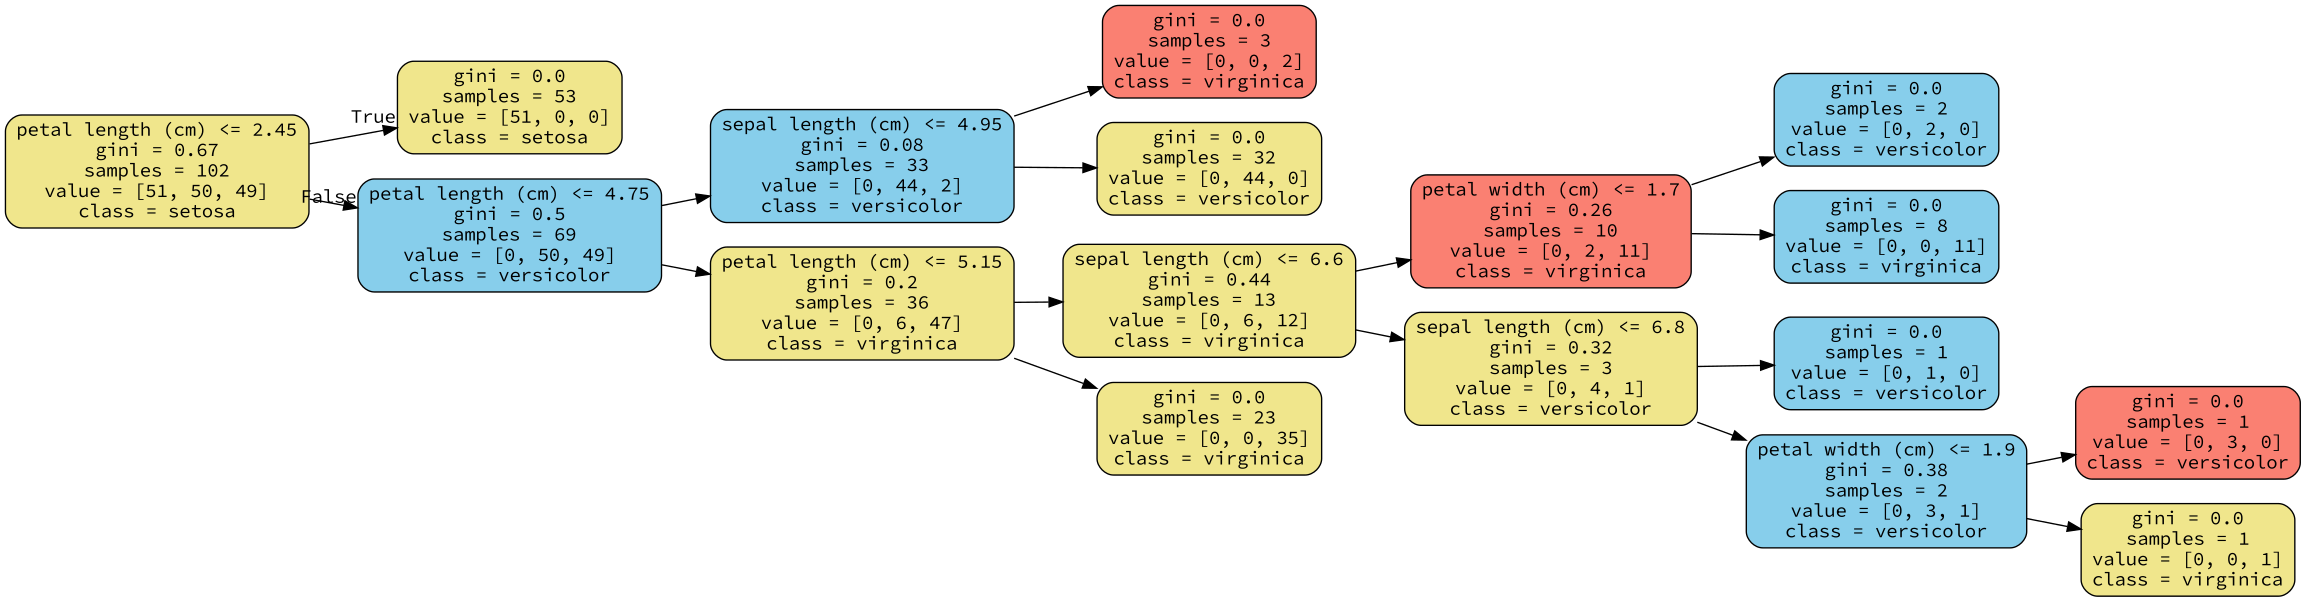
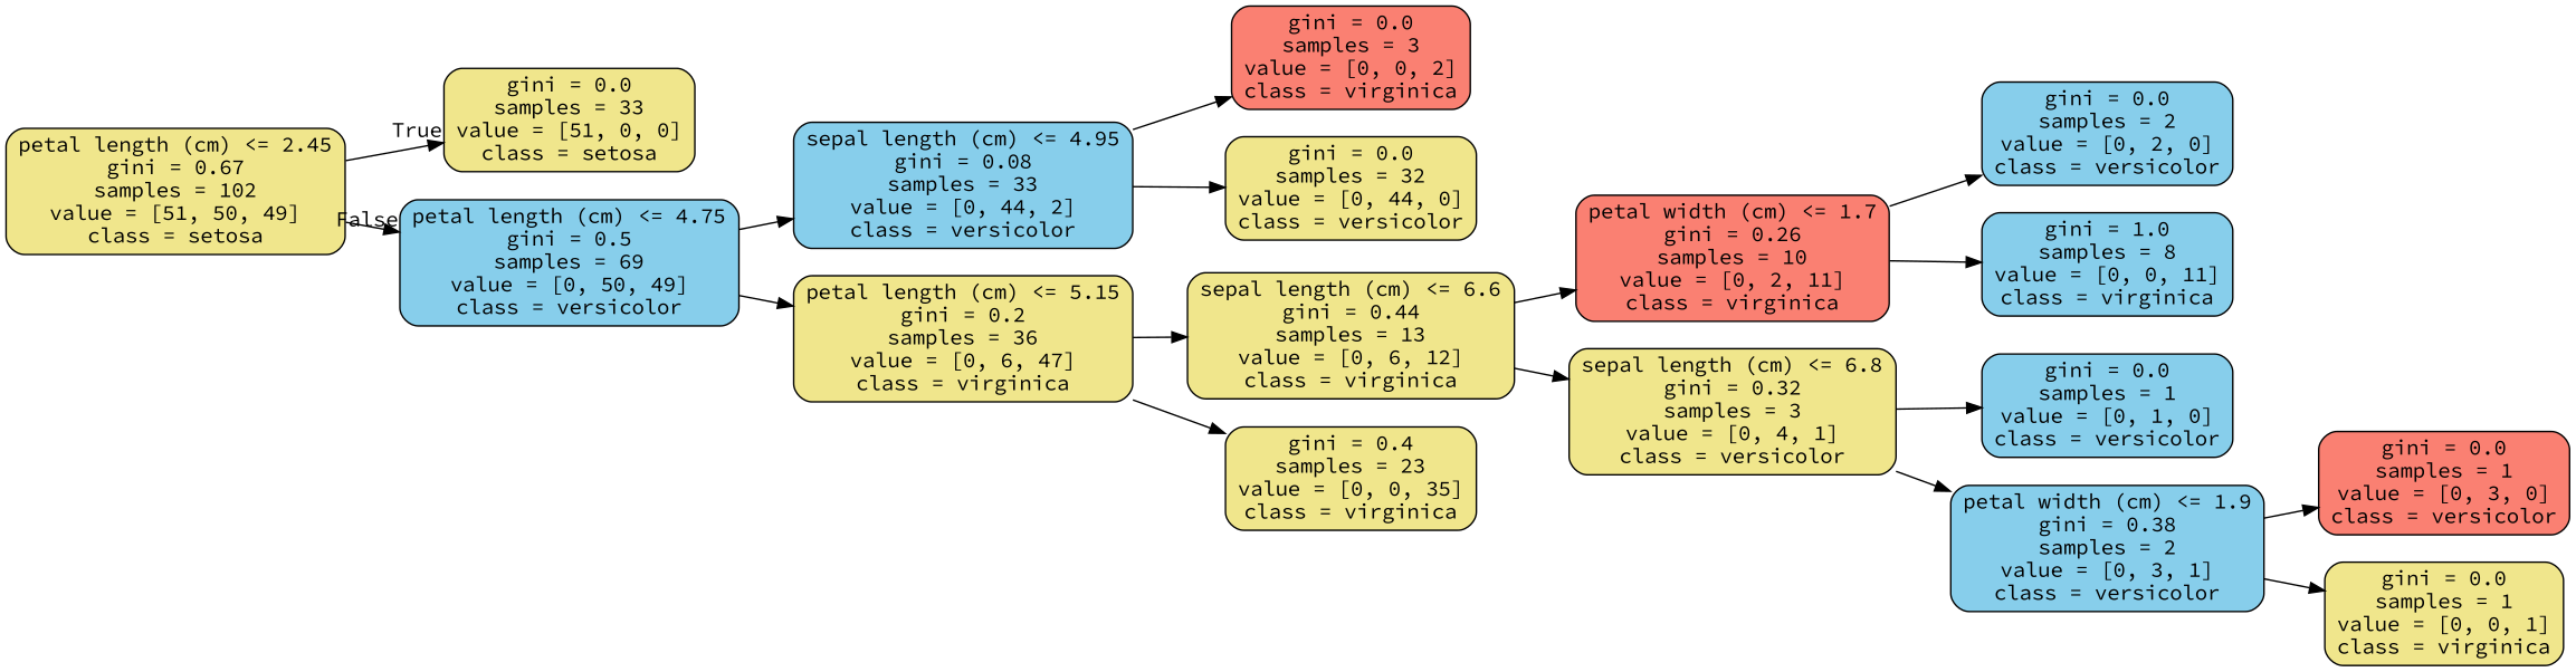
  digraph {
    fontname="Source Code Pro"
    rankdir=LR
    node [color=black fillcolor=khaki fontname="Source Code Pro" shape=box style="filled, rounded"]
    edge [fontname="Source Code Pro"]
    n1 [label="petal length (cm) <= 2.45\ngini = 0.67\nsamples = 102\nvalue = [51, 50, 49]\nclass = setosa"]
-   n2 [label="gini = 0.0\nsamples = 53\nvalue = [51, 0, 0]\nclass = setosa"]
+   n2 [label="gini = 0.0\nsamples = 33\nvalue = [51, 0, 0]\nclass = setosa"]
    n3 [fillcolor=skyblue label="petal length (cm) <= 4.75\ngini = 0.5\nsamples = 69\nvalue = [0, 50, 49]\nclass = versicolor"]
    n4 [fillcolor=skyblue label="sepal length (cm) <= 4.95\ngini = 0.08\nsamples = 33\nvalue = [0, 44, 2]\nclass = versicolor"]
    n5 [label="petal length (cm) <= 5.15\ngini = 0.2\nsamples = 36\nvalue = [0, 6, 47]\nclass = virginica"]
    n6 [fillcolor=salmon label="gini = 0.0\nsamples = 3\nvalue = [0, 0, 2]\nclass = virginica"]
    n7 [label="gini = 0.0\nsamples = 32\nvalue = [0, 44, 0]\nclass = versicolor"]
    n8 [label="sepal length (cm) <= 6.6\ngini = 0.44\nsamples = 13\nvalue = [0, 6, 12]\nclass = virginica"]
-   n9 [label="gini = 0.0\nsamples = 23\nvalue = [0, 0, 35]\nclass = virginica"]
+   n9 [label="gini = 0.4\nsamples = 23\nvalue = [0, 0, 35]\nclass = virginica"]
    n10 [fillcolor=salmon label="petal width (cm) <= 1.7\ngini = 0.26\nsamples = 10\nvalue = [0, 2, 11]\nclass = virginica"]
    n11 [label="sepal length (cm) <= 6.8\ngini = 0.32\nsamples = 3\nvalue = [0, 4, 1]\nclass = versicolor"]
    n12 [fillcolor=skyblue label="gini = 0.0\nsamples = 2\nvalue = [0, 2, 0]\nclass = versicolor"]
-   n13 [fillcolor=skyblue label="gini = 0.0\nsamples = 8\nvalue = [0, 0, 11]\nclass = virginica"]
+   n13 [fillcolor=skyblue label="gini = 1.0\nsamples = 8\nvalue = [0, 0, 11]\nclass = virginica"]
    n14 [fillcolor=skyblue label="gini = 0.0\nsamples = 1\nvalue = [0, 1, 0]\nclass = versicolor"]
    n15 [fillcolor=skyblue label="petal width (cm) <= 1.9\ngini = 0.38\nsamples = 2\nvalue = [0, 3, 1]\nclass = versicolor"]
    n16 [fillcolor=salmon label="gini = 0.0\nsamples = 1\nvalue = [0, 3, 0]\nclass = versicolor"]
    n17 [label="gini = 0.0\nsamples = 1\nvalue = [0, 0, 1]\nclass = virginica"]
    n1 -> n2 [headlabel=True labelangle=45 labeldistance=2.5]
    n1 -> n3 [headlabel=False labelangle=-45 labeldistance=2.5]
    n3 -> n4
    n3 -> n5
    n4 -> n6
    n4 -> n7
    n5 -> n8
    n5 -> n9
    n8 -> n10
    n8 -> n11
    n10 -> n12
    n10 -> n13
    n11 -> n14
    n11 -> n15
    n15 -> n16
    n15 -> n17
  }
